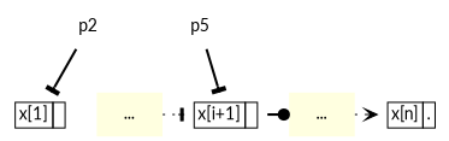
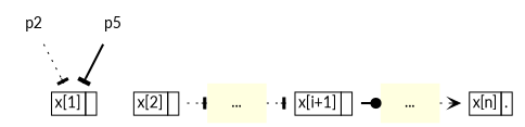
  digraph {
    fontname=Lato
    node [fontname=Lato shape=plaintext]
    edge [arrowhead=tee fontname=Lato style=dotted]
    n1 [label=<<table BORDER="0" CELLBORDER="1" CELLSPACING="0">         <tr><td port="car">x[1]</td><td port="cdr"> </td></tr></table>>]
+   n2 [label=<<table BORDER="0" CELLBORDER="1" CELLSPACING="0">         <tr><td port="car">x[2]</td><td port="cdr"> </td></tr></table>>]
    n3 [color=darkgreen fillcolor=lightyellow label="..." style=filled]
    n4 [label=<<table BORDER="0" CELLBORDER="1" CELLSPACING="0">         <tr><td port="car">x[i+1]</td><td port="cdr"> </td></tr></table>>]
    n5 [color=darkgreen fillcolor=lightyellow label="..." style=filled]
    n6 [label=<<table BORDER="0" CELLBORDER="1" CELLSPACING="0">        <tr><td port="car">x[n]</td><td port="cdr">.</td></tr></table>>]
    p2 [color=teal fillcolor=white style=filled]
    n8 [color=teal fillcolor=white label=p5 style=filled]
    subgraph sub_1 {
      rank=same
      n1
+     n2
      n3
      n4
      n5
      n6
    }
    subgraph sub_2 {
      rank=same
      p2
      n8
    }
+   n2 -> n3
    n3 -> n4
    n4 -> n5 [arrowhead=dot style=bold]
    n5 -> n6 [arrowhead=vee]
-   p2 -> n1 [style=bold]
+   p2 -> n1
    p2 -> n8 [style=invis arrowhead=""]
-   n8 -> n4 [style=bold]
+   n8 -> n1 [style=bold]
  }
